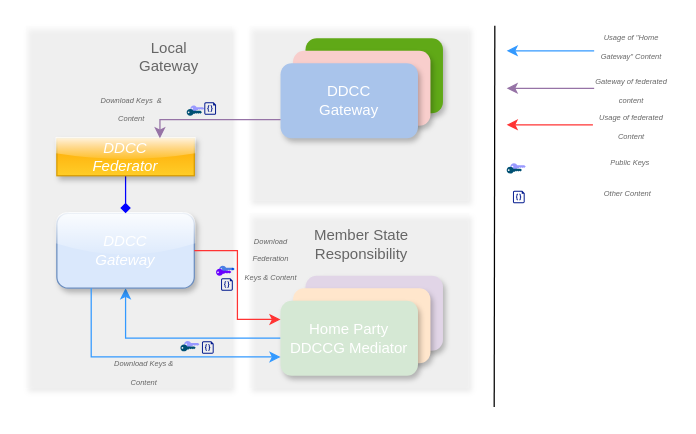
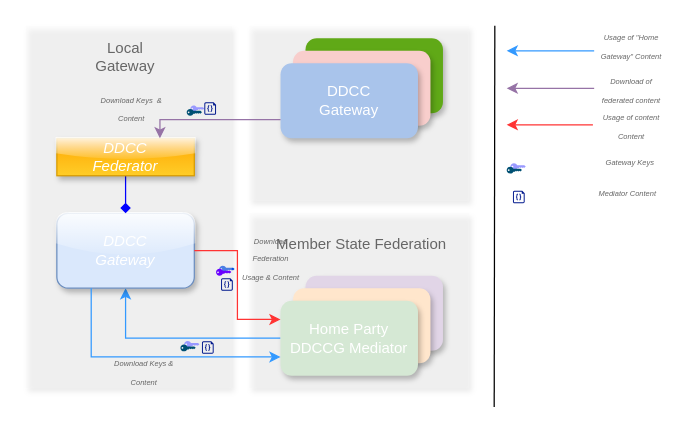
  <mxCell id="0" />
  <mxCell id="1" parent="0" />
  <mxCell id="2" value="" style="points=[[0,0.5,0],[0.24,0,0],[0.5,0.28,0],[0.995,0.475,0],[0.5,0.72,0],[0.24,1,0]];verticalLabelPosition=bottom;sketch=0;html=1;verticalAlign=top;aspect=fixed;align=center;pointerEvents=1;shape=mxgraph.cisco19.key;fillColor=#0050ef;strokeColor=#001DBC;labelBackgroundColor=none;fontSize=6;fontColor=#ffffff;" parent="1" vertex="1"><mxGeometry x="175" y="212" width="12.22" height="5.5" as="geometry" /></mxCell>
  <mxCell id="3" value="" style="rounded=0;whiteSpace=wrap;html=1;fillColor=#f5f5f5;fontColor=#333333;strokeColor=none;sketch=0;shadow=1;opacity=30;" parent="1" vertex="1"><mxGeometry x="20" y="20" width="165" height="290" as="geometry" /></mxCell>
  <mxCell id="4" value="" style="rounded=0;whiteSpace=wrap;html=1;fillColor=#f5f5f5;fontColor=#333333;strokeColor=none;sketch=0;shadow=1;opacity=30;" parent="1" vertex="1"><mxGeometry x="199" y="170" width="176" height="140" as="geometry" /></mxCell>
  <mxCell id="5" value="" style="rounded=0;whiteSpace=wrap;html=1;fillColor=#f5f5f5;fontColor=#333333;strokeColor=none;sketch=0;shadow=1;opacity=30;" parent="1" vertex="1"><mxGeometry x="199" y="20" width="176" height="140" as="geometry" /></mxCell>
  <mxCell id="6" value="DDCC&lt;br&gt;Gateway" style="rounded=1;whiteSpace=wrap;html=1;fillColor=#60a917;strokeColor=none;sketch=0;shadow=1;fontColor=#ffffff;" parent="1" vertex="1"><mxGeometry x="244" y="30" width="110" height="60" as="geometry" /></mxCell>
  <mxCell id="7" value="DDCC&lt;br&gt;Gateway" style="rounded=1;whiteSpace=wrap;html=1;fillColor=#f8cecc;strokeColor=none;sketch=0;shadow=1;" parent="1" vertex="1"><mxGeometry x="234" y="40" width="110" height="60" as="geometry" /></mxCell>
  <mxCell id="8" style="edgeStyle=orthogonalEdgeStyle;rounded=0;orthogonalLoop=1;jettySize=auto;html=1;exitX=0.5;exitY=1;exitDx=0;exitDy=0;entryX=0;entryY=0.5;entryDx=0;entryDy=0;strokeColor=#3399FF;endArrow=none;endFill=0;startArrow=classic;startFill=1;" parent="1" source="9" target="13" edge="1"><mxGeometry relative="1" as="geometry" /></mxCell>
  <mxCell id="9" value="&lt;font color=&quot;#ffffff&quot;&gt;&lt;i&gt;DDCC&lt;br&gt;Gateway&lt;/i&gt;&lt;/font&gt;" style="rounded=1;whiteSpace=wrap;html=1;fillColor=#dae8fc;strokeColor=#6c8ebf;shadow=1;glass=1;" parent="1" vertex="1"><mxGeometry x="45" y="170" width="110" height="60" as="geometry" /></mxCell>
  <mxCell id="10" value="DDCC&lt;br&gt;Gateway" style="rounded=1;whiteSpace=wrap;html=1;fillColor=#A9C4EB;strokeColor=none;sketch=0;shadow=1;fontColor=#ffffff;" parent="1" vertex="1"><mxGeometry x="224" y="50" width="110" height="60" as="geometry" /></mxCell>
  <mxCell id="11" value="DDCC&lt;br&gt;Gateway" style="rounded=1;whiteSpace=wrap;html=1;fillColor=#e1d5e7;strokeColor=none;sketch=0;shadow=1;" parent="1" vertex="1"><mxGeometry x="244" y="220" width="110" height="60" as="geometry" /></mxCell>
  <mxCell id="12" value="DDCC&lt;br&gt;Gateway" style="rounded=1;whiteSpace=wrap;html=1;fillColor=#ffe6cc;strokeColor=none;sketch=0;shadow=1;" parent="1" vertex="1"><mxGeometry x="234" y="230" width="110" height="60" as="geometry" /></mxCell>
  <mxCell id="13" value="&lt;font color=&quot;#ffffff&quot;&gt;Home Party DDCCG Mediator&lt;/font&gt;" style="rounded=1;whiteSpace=wrap;html=1;fillColor=#d5e8d4;strokeColor=none;sketch=0;shadow=1;" parent="1" vertex="1"><mxGeometry x="224" y="240" width="110" height="60" as="geometry" /></mxCell>
  <mxCell id="14" style="edgeStyle=orthogonalEdgeStyle;rounded=1;orthogonalLoop=1;jettySize=auto;html=1;exitX=0.5;exitY=1;exitDx=0;exitDy=0;entryX=0.5;entryY=0;entryDx=0;entryDy=0;startArrow=none;startFill=0;endArrow=diamond;endFill=1;strokeColor=#0000FF;" parent="1" source="15" target="9" edge="1"><mxGeometry relative="1" as="geometry" /></mxCell>
  <mxCell id="15" value="&lt;font color=&quot;#ffffff&quot;&gt;&lt;i&gt;DDCC&lt;br&gt;Federator&lt;/i&gt;&lt;/font&gt;" style="whiteSpace=wrap;html=1;fillColor=#ffcd28;strokeColor=#d79b00;shadow=1;glass=1;gradientColor=#ffa500;gradientDirection=north;rounded=0;" parent="1" vertex="1"><mxGeometry x="45" y="110" width="110" height="30" as="geometry" /></mxCell>
- <mxCell id="16" value="Local Gateway" style="text;html=1;strokeColor=none;fillColor=none;align=center;verticalAlign=middle;whiteSpace=wrap;rounded=0;labelBackgroundColor=none;fontColor=#666666;" parent="1" vertex="1"><mxGeometry x="105" y="30" width="60" height="30" as="geometry" /></mxCell>
- <mxCell id="17" value="Member State Responsibility" style="text;html=1;strokeColor=none;fillColor=none;align=center;verticalAlign=middle;whiteSpace=wrap;rounded=0;labelBackgroundColor=none;fontColor=#666666;" parent="1" vertex="1"><mxGeometry x="214" y="180" width="150" height="30" as="geometry" /></mxCell>
+ <mxCell id="16" value="Local Gateway" style="text;html=1;strokeColor=none;fillColor=none;align=center;verticalAlign=middle;whiteSpace=wrap;rounded=0;labelBackgroundColor=none;fontColor=#666666;" parent="1" vertex="1"><mxGeometry x="70" y="30" width="60" height="30" as="geometry" /></mxCell>
+ <mxCell id="17" value="Member State Federation" style="text;html=1;strokeColor=none;fillColor=none;align=center;verticalAlign=middle;whiteSpace=wrap;rounded=0;labelBackgroundColor=none;fontColor=#666666;" parent="1" vertex="1"><mxGeometry x="214" y="180" width="150" height="30" as="geometry" /></mxCell>
  <mxCell id="18" value="&lt;i&gt;&lt;font style=&quot;font-size: 6px&quot;&gt;Download Keys &amp;nbsp;&amp;amp; Content&lt;/font&gt;&lt;/i&gt;" style="text;html=1;strokeColor=none;fillColor=none;align=center;verticalAlign=middle;whiteSpace=wrap;rounded=0;labelBackgroundColor=none;fontColor=#666666;" parent="1" vertex="1"><mxGeometry x="75" y="70" width="60" height="30" as="geometry" /></mxCell>
  <mxCell id="19" style="edgeStyle=orthogonalEdgeStyle;rounded=0;orthogonalLoop=1;jettySize=auto;html=1;exitX=0;exitY=0.75;exitDx=0;exitDy=0;entryX=0.25;entryY=1;entryDx=0;entryDy=0;strokeColor=#3399FF;endArrow=none;endFill=0;startArrow=classic;startFill=1;" parent="1" source="13" target="9" edge="1"><mxGeometry relative="1" as="geometry"><mxPoint x="110" y="240" as="sourcePoint" /><mxPoint x="234" y="280" as="targetPoint" /></mxGeometry></mxCell>
  <mxCell id="20" value="&lt;i&gt;&lt;font style=&quot;font-size: 6px&quot;&gt;Download Keys &amp;amp; Content&lt;/font&gt;&lt;/i&gt;" style="text;html=1;strokeColor=none;fillColor=none;align=center;verticalAlign=middle;whiteSpace=wrap;rounded=0;labelBackgroundColor=none;fontColor=#666666;" parent="1" vertex="1"><mxGeometry x="85" y="280.5" width="60" height="30" as="geometry" /></mxCell>
  <mxCell id="21" value="" style="edgeStyle=orthogonalEdgeStyle;rounded=0;orthogonalLoop=1;jettySize=auto;html=1;entryX=0;entryY=0.75;entryDx=0;entryDy=0;strokeWidth=1;strokeColor=#9673a6;fillColor=#e1d5e7;endArrow=none;endFill=0;startArrow=classic;startFill=1;exitX=0.75;exitY=0;exitDx=0;exitDy=0;" parent="1" source="15" target="10" edge="1"><mxGeometry relative="1" as="geometry"><mxPoint x="234" y="90" as="sourcePoint" /><mxPoint x="110" y="120" as="targetPoint" /><Array as="points"><mxPoint x="128" y="95" /></Array></mxGeometry></mxCell>
  <mxCell id="22" value="" style="points=[[0,0.5,0],[0.24,0,0],[0.5,0.28,0],[0.995,0.475,0],[0.5,0.72,0],[0.24,1,0]];verticalLabelPosition=bottom;sketch=0;html=1;verticalAlign=top;aspect=fixed;align=center;pointerEvents=1;shape=mxgraph.cisco19.key;fillColor=#9999FF;strokeColor=none;labelBackgroundColor=none;fontSize=6;fontColor=#666666;" parent="1" vertex="1"><mxGeometry x="146.89" y="272.25" width="12.22" height="5.5" as="geometry" /></mxCell>
  <mxCell id="23" value="" style="points=[[0,0.5,0],[0.24,0,0],[0.5,0.28,0],[0.995,0.475,0],[0.5,0.72,0],[0.24,1,0]];verticalLabelPosition=bottom;sketch=0;html=1;verticalAlign=top;aspect=fixed;align=center;pointerEvents=1;shape=mxgraph.cisco19.key;fillColor=#005073;strokeColor=none;labelBackgroundColor=none;fontSize=6;fontColor=#666666;" parent="1" vertex="1"><mxGeometry x="143.89" y="275" width="12.22" height="5.5" as="geometry" /></mxCell>
  <mxCell id="24" value="" style="points=[[0,0.5,0],[0.24,0,0],[0.5,0.28,0],[0.995,0.475,0],[0.5,0.72,0],[0.24,1,0]];verticalLabelPosition=bottom;sketch=0;html=1;verticalAlign=top;aspect=fixed;align=center;pointerEvents=1;shape=mxgraph.cisco19.key;fillColor=#9999FF;strokeColor=none;labelBackgroundColor=none;fontSize=6;fontColor=#666666;" parent="1" vertex="1"><mxGeometry x="151.89" y="83.75" width="11.11" height="5" as="geometry" /></mxCell>
  <mxCell id="25" value="" style="points=[[0,0.5,0],[0.24,0,0],[0.5,0.28,0],[0.995,0.475,0],[0.5,0.72,0],[0.24,1,0]];verticalLabelPosition=bottom;sketch=0;html=1;verticalAlign=top;aspect=fixed;align=center;pointerEvents=1;shape=mxgraph.cisco19.key;fillColor=#005073;strokeColor=none;labelBackgroundColor=none;fontSize=6;fontColor=#666666;" parent="1" vertex="1"><mxGeometry x="148.89" y="86.5" width="12.22" height="5.5" as="geometry" /></mxCell>
  <mxCell id="26" value="" style="sketch=0;aspect=fixed;pointerEvents=1;shadow=0;dashed=0;html=1;strokeColor=none;labelPosition=center;verticalLabelPosition=bottom;verticalAlign=top;align=center;fillColor=#00188D;shape=mxgraph.azure.code_file" parent="1" vertex="1"><mxGeometry x="163" y="81.25" width="9.4" height="10" as="geometry" /></mxCell>
  <mxCell id="27" value="" style="sketch=0;aspect=fixed;pointerEvents=1;shadow=0;dashed=0;html=1;strokeColor=none;labelPosition=center;verticalLabelPosition=bottom;verticalAlign=top;align=center;fillColor=#00188D;shape=mxgraph.azure.code_file" parent="1" vertex="1"><mxGeometry x="161.11" y="272.5" width="9.4" height="10" as="geometry" /></mxCell>
  <mxCell id="28" style="edgeStyle=orthogonalEdgeStyle;rounded=0;orthogonalLoop=1;jettySize=auto;html=1;exitX=0;exitY=0.25;exitDx=0;exitDy=0;entryX=1;entryY=0.5;entryDx=0;entryDy=0;strokeColor=#FF3333;endArrow=none;endFill=0;startArrow=classic;startFill=1;" parent="1" source="13" target="9" edge="1"><mxGeometry relative="1" as="geometry"><mxPoint x="110" y="240" as="sourcePoint" /><mxPoint x="234" y="280" as="targetPoint" /></mxGeometry></mxCell>
- <mxCell id="29" value="&lt;i&gt;&lt;font style=&quot;font-size: 6px&quot;&gt;Download Federation &lt;br&gt;Keys &amp;amp; Content&lt;/font&gt;&lt;/i&gt;" style="text;html=1;strokeColor=none;fillColor=none;align=center;verticalAlign=middle;whiteSpace=wrap;rounded=0;labelBackgroundColor=none;fontColor=#666666;" parent="1" vertex="1"><mxGeometry x="189" y="190" width="55" height="30" as="geometry" /></mxCell>
+ <mxCell id="29" value="&lt;i&gt;&lt;font style=&quot;font-size: 6px&quot;&gt;Download Federation &lt;br&gt;Usage &amp;amp; Content&lt;/font&gt;&lt;/i&gt;" style="text;html=1;strokeColor=none;fillColor=none;align=center;verticalAlign=middle;whiteSpace=wrap;rounded=0;labelBackgroundColor=none;fontColor=#666666;" parent="1" vertex="1"><mxGeometry x="189" y="190" width="55" height="30" as="geometry" /></mxCell>
  <mxCell id="30" value="" style="points=[[0,0.5,0],[0.24,0,0],[0.5,0.28,0],[0.995,0.475,0],[0.5,0.72,0],[0.24,1,0]];verticalLabelPosition=bottom;sketch=0;html=1;verticalAlign=top;aspect=fixed;align=center;pointerEvents=1;shape=mxgraph.cisco19.key;fillColor=#6a00ff;strokeColor=#3700CC;labelBackgroundColor=none;fontSize=6;fontColor=#ffffff;" parent="1" vertex="1"><mxGeometry x="172.4" y="214.5" width="12.22" height="5.5" as="geometry" /></mxCell>
  <mxCell id="31" value="" style="sketch=0;aspect=fixed;pointerEvents=1;shadow=0;dashed=0;html=1;strokeColor=none;labelPosition=center;verticalLabelPosition=bottom;verticalAlign=top;align=center;fillColor=#00188D;shape=mxgraph.azure.code_file" vertex="1" parent="1"><mxGeometry x="176.41" y="222" width="9.4" height="10" as="geometry" /></mxCell>
  <mxCell id="32" value="" style="endArrow=none;html=1;rounded=0;" edge="1" parent="1"><mxGeometry width="50" height="50" relative="1" as="geometry"><mxPoint x="395.5" y="20" as="sourcePoint" /><mxPoint x="395" y="325" as="targetPoint" /></mxGeometry></mxCell>
  <mxCell id="33" style="edgeStyle=orthogonalEdgeStyle;rounded=0;orthogonalLoop=1;jettySize=auto;html=1;strokeColor=#3399FF;endArrow=none;endFill=0;startArrow=classic;startFill=1;" edge="1" parent="1"><mxGeometry relative="1" as="geometry"><mxPoint x="405" y="40" as="sourcePoint" /><mxPoint x="475" y="40" as="targetPoint" /><Array as="points"><mxPoint x="425" y="40" /><mxPoint x="425" y="40" /></Array></mxGeometry></mxCell>
  <mxCell id="34" value="&lt;span style=&quot;font-size: 6px&quot;&gt;&lt;i&gt;Usage of &quot;Home Gateway&quot; Content&lt;/i&gt;&lt;/span&gt;" style="text;html=1;strokeColor=none;fillColor=none;align=center;verticalAlign=middle;whiteSpace=wrap;rounded=0;labelBackgroundColor=none;fontColor=#666666;" vertex="1" parent="1"><mxGeometry x="475" y="20" width="60" height="30" as="geometry" /></mxCell>
  <mxCell id="35" style="edgeStyle=orthogonalEdgeStyle;rounded=0;orthogonalLoop=1;jettySize=auto;html=1;exitX=0;exitY=0.25;exitDx=0;exitDy=0;strokeColor=#FF3333;endArrow=classic;endFill=1;startArrow=none;startFill=0;" edge="1" parent="1"><mxGeometry relative="1" as="geometry"><mxPoint x="474" y="99.2" as="sourcePoint" /><mxPoint x="405" y="99.2" as="targetPoint" /></mxGeometry></mxCell>
- <mxCell id="36" value="&lt;span style=&quot;font-size: 6px&quot;&gt;&lt;i&gt;Usage of federated Content&lt;/i&gt;&lt;/span&gt;" style="text;html=1;strokeColor=none;fillColor=none;align=center;verticalAlign=middle;whiteSpace=wrap;rounded=0;labelBackgroundColor=none;fontColor=#666666;" vertex="1" parent="1"><mxGeometry x="475" y="83.75" width="60" height="30" as="geometry" /></mxCell>
+ <mxCell id="36" value="&lt;span style=&quot;font-size: 6px&quot;&gt;&lt;i&gt;Usage of content Content&lt;/i&gt;&lt;/span&gt;" style="text;html=1;strokeColor=none;fillColor=none;align=center;verticalAlign=middle;whiteSpace=wrap;rounded=0;labelBackgroundColor=none;fontColor=#666666;" vertex="1" parent="1"><mxGeometry x="475" y="83.75" width="60" height="30" as="geometry" /></mxCell>
  <mxCell id="37" value="" style="points=[[0,0.5,0],[0.24,0,0],[0.5,0.28,0],[0.995,0.475,0],[0.5,0.72,0],[0.24,1,0]];verticalLabelPosition=bottom;sketch=0;html=1;verticalAlign=top;aspect=fixed;align=center;pointerEvents=1;shape=mxgraph.cisco19.key;fillColor=#9999FF;strokeColor=none;labelBackgroundColor=none;fontSize=6;fontColor=#666666;" vertex="1" parent="1"><mxGeometry x="408" y="130" width="12.22" height="5.5" as="geometry" /></mxCell>
  <mxCell id="38" value="" style="points=[[0,0.5,0],[0.24,0,0],[0.5,0.28,0],[0.995,0.475,0],[0.5,0.72,0],[0.24,1,0]];verticalLabelPosition=bottom;sketch=0;html=1;verticalAlign=top;aspect=fixed;align=center;pointerEvents=1;shape=mxgraph.cisco19.key;fillColor=#005073;strokeColor=none;labelBackgroundColor=none;fontSize=6;fontColor=#666666;" vertex="1" parent="1"><mxGeometry x="405" y="132.75" width="12.22" height="5.5" as="geometry" /></mxCell>
  <mxCell id="39" value="" style="sketch=0;aspect=fixed;pointerEvents=1;shadow=0;dashed=0;html=1;strokeColor=none;labelPosition=center;verticalLabelPosition=bottom;verticalAlign=top;align=center;fillColor=#00188D;shape=mxgraph.azure.code_file" vertex="1" parent="1"><mxGeometry x="410" y="152" width="9.4" height="10" as="geometry" /></mxCell>
- <mxCell id="40" value="&lt;span style=&quot;font-size: 6px&quot;&gt;&lt;i&gt;Public Keys&lt;/i&gt;&lt;/span&gt;" style="text;html=1;strokeColor=none;fillColor=none;align=center;verticalAlign=middle;whiteSpace=wrap;rounded=0;labelBackgroundColor=none;fontColor=#666666;" vertex="1" parent="1"><mxGeometry x="474" y="112.75" width="60" height="30" as="geometry" /></mxCell>
- <mxCell id="41" value="&lt;span style=&quot;font-size: 6px&quot;&gt;&lt;i&gt;Other Content&lt;/i&gt;&lt;/span&gt;" style="text;html=1;strokeColor=none;fillColor=none;align=center;verticalAlign=middle;whiteSpace=wrap;rounded=0;labelBackgroundColor=none;fontColor=#666666;" vertex="1" parent="1"><mxGeometry x="472" y="138.25" width="60" height="30" as="geometry" /></mxCell>
+ <mxCell id="40" value="&lt;span style=&quot;font-size: 6px&quot;&gt;&lt;i&gt;Gateway Keys&lt;/i&gt;&lt;/span&gt;" style="text;html=1;strokeColor=none;fillColor=none;align=center;verticalAlign=middle;whiteSpace=wrap;rounded=0;labelBackgroundColor=none;fontColor=#666666;" vertex="1" parent="1"><mxGeometry x="474" y="112.75" width="60" height="30" as="geometry" /></mxCell>
+ <mxCell id="41" value="&lt;span style=&quot;font-size: 6px&quot;&gt;&lt;i&gt;Mediator Content&lt;/i&gt;&lt;/span&gt;" style="text;html=1;strokeColor=none;fillColor=none;align=center;verticalAlign=middle;whiteSpace=wrap;rounded=0;labelBackgroundColor=none;fontColor=#666666;" vertex="1" parent="1"><mxGeometry x="472" y="138.25" width="60" height="30" as="geometry" /></mxCell>
  <mxCell id="42" value="" style="edgeStyle=orthogonalEdgeStyle;rounded=0;orthogonalLoop=1;jettySize=auto;html=1;strokeWidth=1;strokeColor=#9673a6;fillColor=#e1d5e7;endArrow=none;endFill=0;startArrow=classic;startFill=1;" edge="1" parent="1"><mxGeometry relative="1" as="geometry"><mxPoint x="405" y="70" as="sourcePoint" /><mxPoint x="475" y="70" as="targetPoint" /><Array as="points"><mxPoint x="405" y="70" /></Array></mxGeometry></mxCell>
- <mxCell id="43" value="&lt;span style=&quot;font-size: 6px&quot;&gt;&lt;i&gt;Gateway of federated content&lt;/i&gt;&lt;/span&gt;" style="text;html=1;strokeColor=none;fillColor=none;align=center;verticalAlign=middle;whiteSpace=wrap;rounded=0;labelBackgroundColor=none;fontColor=#666666;" vertex="1" parent="1"><mxGeometry x="475" y="55" width="60" height="30" as="geometry" /></mxCell>
+ <mxCell id="43" value="&lt;span style=&quot;font-size: 6px&quot;&gt;&lt;i&gt;Download of federated content&lt;/i&gt;&lt;/span&gt;" style="text;html=1;strokeColor=none;fillColor=none;align=center;verticalAlign=middle;whiteSpace=wrap;rounded=0;labelBackgroundColor=none;fontColor=#666666;" vertex="1" parent="1"><mxGeometry x="475" y="55" width="60" height="30" as="geometry" /></mxCell>
